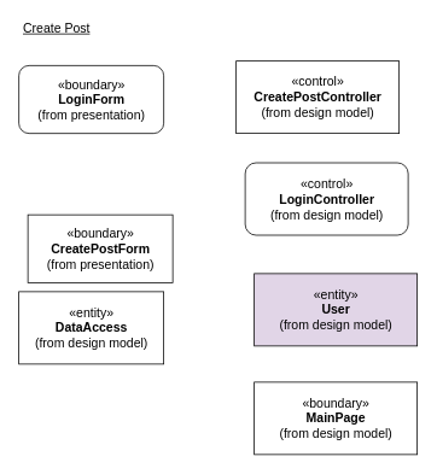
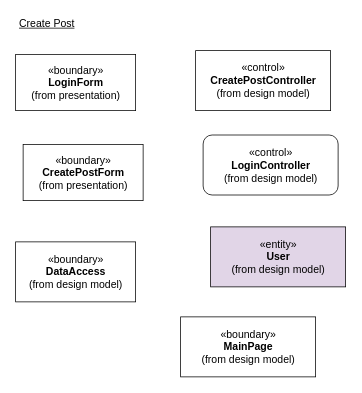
  <mxCell id="0" />
  <mxCell id="1" parent="0" />
- <mxCell id="2" value="&lt;font style=&quot;font-size: 14px&quot;&gt;«boundary»&lt;br&gt;&lt;b&gt;LoginForm&lt;/b&gt;&lt;br&gt;(from presentation)&lt;/font&gt;" style="html=1;rounded=1;" vertex="1" parent="1"><mxGeometry x="20" y="72" width="160" height="75" as="geometry" /></mxCell>
+ <mxCell id="2" value="&lt;font style=&quot;font-size: 14px&quot;&gt;«boundary»&lt;br&gt;&lt;b&gt;LoginForm&lt;/b&gt;&lt;br&gt;(from presentation)&lt;/font&gt;" style="html=1;" vertex="1" parent="1"><mxGeometry x="20" y="72" width="160" height="75" as="geometry" /></mxCell>
  <mxCell id="3" value="&lt;font style=&quot;font-size: 14px&quot;&gt;«control»&lt;br&gt;&lt;b&gt;CreatePostController&lt;/b&gt;&lt;br&gt;(from design model)&lt;/font&gt;" style="html=1;" vertex="1" parent="1"><mxGeometry x="260" y="67" width="180" height="80" as="geometry" /></mxCell>
- <mxCell id="4" value="&lt;font style=&quot;font-size: 14px&quot;&gt;«boundary»&lt;br&gt;&lt;b&gt;CreatePostForm&lt;/b&gt;&lt;br&gt;(from presentation)&lt;/font&gt;" style="html=1;" vertex="1" parent="1"><mxGeometry x="30" y="237" width="160" height="75" as="geometry" /></mxCell>
+ <mxCell id="4" value="&lt;font style=&quot;font-size: 14px&quot;&gt;«boundary»&lt;br&gt;&lt;b&gt;CreatePostForm&lt;/b&gt;&lt;br&gt;(from presentation)&lt;/font&gt;" style="html=1;" vertex="1" parent="1"><mxGeometry x="30" y="192" width="160" height="75" as="geometry" /></mxCell>
  <mxCell id="5" value="&lt;font style=&quot;font-size: 14px&quot;&gt;«control»&lt;br&gt;&lt;b&gt;LoginController&lt;/b&gt;&lt;br&gt;(from design model)&lt;/font&gt;" style="html=1;rounded=1;" vertex="1" parent="1"><mxGeometry x="270" y="179.5" width="180" height="80" as="geometry" /></mxCell>
  <mxCell id="6" value="&lt;font style=&quot;font-size: 14px&quot;&gt;&lt;u&gt;Create Post&lt;/u&gt;&lt;/font&gt;" style="text;html=1;resizable=0;points=[];autosize=1;align=left;verticalAlign=top;spacingTop=-4;" vertex="1" parent="1"><mxGeometry x="23" y="20" width="90" height="20" as="geometry" /></mxCell>
  <mxCell id="7" value="&lt;font style=&quot;font-size: 14px&quot;&gt;«entity»&lt;br&gt;&lt;b&gt;User&lt;/b&gt;&lt;br&gt;(from design model)&lt;/font&gt;" style="html=1;fillColor=#e1d5e7;" vertex="1" parent="1"><mxGeometry x="280" y="302" width="180" height="80" as="geometry" /></mxCell>
- <mxCell id="8" value="&lt;font style=&quot;font-size: 14px&quot;&gt;«entity»&lt;br&gt;&lt;b&gt;DataAccess&lt;/b&gt;&lt;br&gt;(from design model)&lt;/font&gt;" style="html=1;" vertex="1" parent="1"><mxGeometry x="20" y="322" width="160" height="80" as="geometry" /></mxCell>
- <mxCell id="9" value="&lt;font style=&quot;font-size: 14px&quot;&gt;«boundary»&lt;br&gt;&lt;b&gt;MainPage&lt;/b&gt;&lt;br&gt;(from design model)&lt;/font&gt;" style="html=1;" vertex="1" parent="1"><mxGeometry x="280" y="422" width="180" height="80" as="geometry" /></mxCell>
+ <mxCell id="8" value="&lt;font style=&quot;font-size: 14px&quot;&gt;«boundary»&lt;br&gt;&lt;b&gt;DataAccess&lt;/b&gt;&lt;br&gt;(from design model)&lt;/font&gt;" style="html=1;" vertex="1" parent="1"><mxGeometry x="20" y="322" width="160" height="80" as="geometry" /></mxCell>
+ <mxCell id="9" value="&lt;font style=&quot;font-size: 14px&quot;&gt;«boundary»&lt;br&gt;&lt;b&gt;MainPage&lt;/b&gt;&lt;br&gt;(from design model)&lt;/font&gt;" style="html=1;" vertex="1" parent="1"><mxGeometry x="240" y="422" width="180" height="80" as="geometry" /></mxCell>
